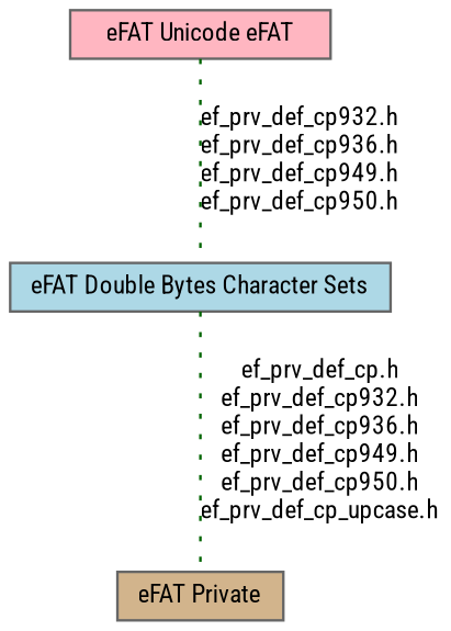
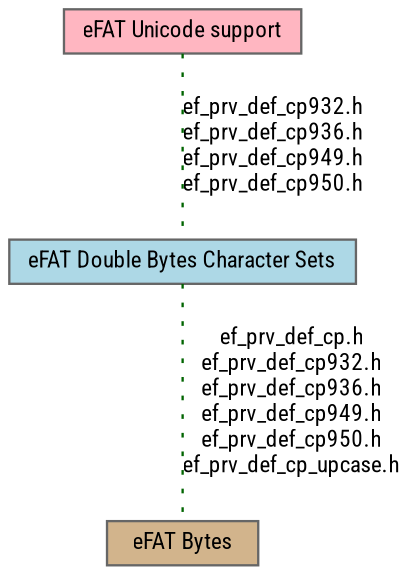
  digraph {
    fontname="Roboto Condensed"
    rankdir=TB
    node [color=grey40 fontname="Roboto Condensed" fontsize=10 shape=box style=filled]
    edge [color=darkgreen dir=none fontname="Roboto Condensed" fontsize=10 labelfontname=Helvetica labelfontsize=10 shape=plaintext style=dotted]
    n1 [fillcolor=lightblue height=0.2 label="eFAT Double Bytes Character Sets" width=0.4]
-   n2 [fillcolor=tan height=0.2 label="eFAT Private" width=0.4]
-   n3 [color=gray40 fillcolor=lightpink fontcolor=black height=0.2 label="eFAT Unicode eFAT" width=0.4]
+   n2 [fillcolor=tan height=0.2 label="eFAT Bytes" width=0.4]
+   n3 [color=gray40 fillcolor=lightpink fontcolor=black height=0.2 label="eFAT Unicode support" width=0.4]
    n1 -> n2 [label="ef_prv_def_cp.h\nef_prv_def_cp932.h\nef_prv_def_cp936.h\nef_prv_def_cp949.h\nef_prv_def_cp950.h\nef_prv_def_cp_upcase.h"]
    n3 -> n1 [label="ef_prv_def_cp932.h\nef_prv_def_cp936.h\nef_prv_def_cp949.h\nef_prv_def_cp950.h"]
  }
